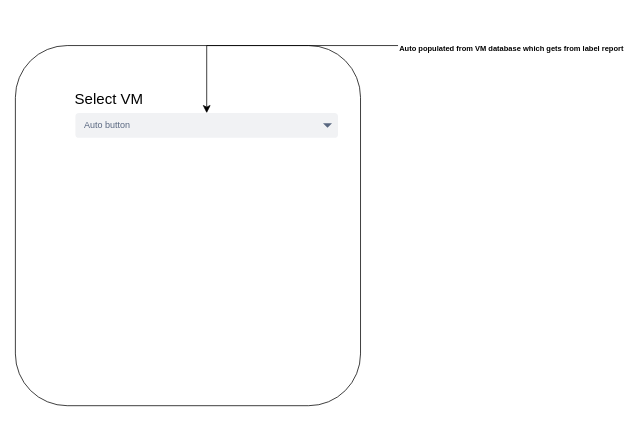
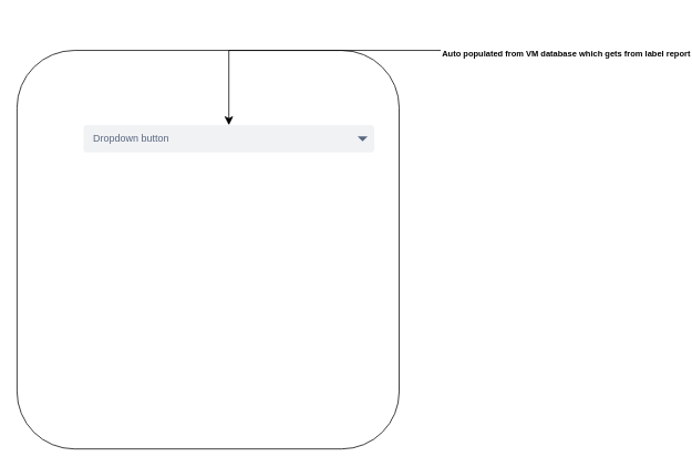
  <mxCell id="0" />
  <mxCell id="1" parent="0" />
  <mxCell id="2" value="" style="rounded=1;whiteSpace=wrap;html=1;" vertex="1" parent="1"><mxGeometry x="20" y="60" width="460" height="480" as="geometry" /></mxCell>
- <mxCell id="3" value="&lt;font style=&quot;font-size: 20px;&quot;&gt;Select VM&lt;/font&gt;" style="text;html=1;align=center;verticalAlign=middle;whiteSpace=wrap;rounded=0;" vertex="1" parent="1"><mxGeometry x="50" y="110" width="190" height="40" as="geometry" /></mxCell>
- <mxCell id="4" value="Auto button" style="rounded=1;fillColor=#F1F2F4;strokeColor=none;html=1;whiteSpace=wrap;fontColor=#596780;align=left;fontSize=12;spacingLeft=10;sketch=0;" vertex="1" parent="1"><mxGeometry x="100" y="150" width="350" height="33" as="geometry" /></mxCell>
+ <mxCell id="4" value="Dropdown button" style="rounded=1;fillColor=#F1F2F4;strokeColor=none;html=1;whiteSpace=wrap;fontColor=#596780;align=left;fontSize=12;spacingLeft=10;sketch=0;" vertex="1" parent="1"><mxGeometry x="100" y="150" width="350" height="33" as="geometry" /></mxCell>
  <mxCell id="5" value="" style="shape=triangle;direction=south;fillColor=#596780;strokeColor=none;html=1;sketch=0;" vertex="1" parent="4"><mxGeometry x="1" y="0.5" width="12" height="6" relative="1" as="geometry"><mxPoint x="-20" y="-3" as="offset" /></mxGeometry></mxCell>
  <mxCell id="6" value="&lt;div style=&quot;text-align: justify;&quot;&gt;&lt;span style=&quot;font-size: 10px; background-color: initial;&quot;&gt;Auto populated from VM database which gets from label report&lt;/span&gt;&lt;/div&gt;" style="text;strokeColor=none;fillColor=none;html=1;fontSize=24;fontStyle=1;verticalAlign=middle;align=left;" vertex="1" parent="1"><mxGeometry x="530" y="20" width="230" height="80" as="geometry" /></mxCell>
  <mxCell id="7" value="" style="edgeStyle=segmentEdgeStyle;endArrow=classic;html=1;curved=0;rounded=0;endSize=8;startSize=8;" edge="1" parent="1" source="6" target="4"><mxGeometry width="50" height="50" relative="1" as="geometry"><mxPoint x="500" y="50" as="sourcePoint" /><mxPoint x="550" y="0" as="targetPoint" /></mxGeometry></mxCell>
